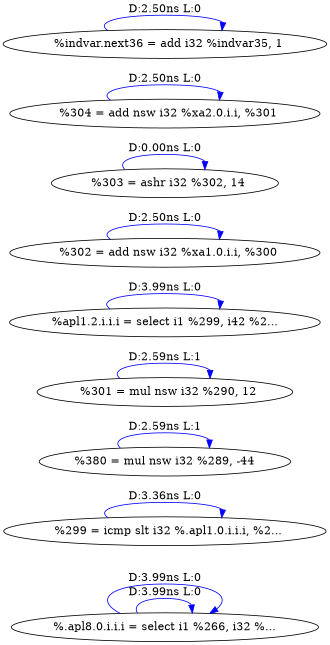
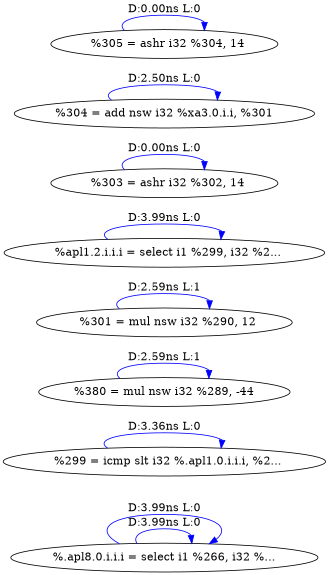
  digraph {
    rankdir=LR
    edge [color=blue]
    n1 [label="%.apl8.0.i.i.i = select i1 %266, i32 %..."]
    n2 [label="  %299 = icmp slt i32 %.apl1.0.i.i.i, %2..."]
    n3 [label="%380 = mul nsw i32 %289, -44"]
    n4 [label="  %301 = mul nsw i32 %290, 12"]
-   n5 [label="%apl1.2.i.i.i = select i1 %299, i42 %2..."]
-   n6 [label="  %302 = add nsw i32 %xa1.0.i.i, %300"]
+   n5 [label="  %apl1.2.i.i.i = select i1 %299, i32 %2..."]
    n7 [label="  %303 = ashr i32 %302, 14"]
-   n8 [label="  %304 = add nsw i32 %xa2.0.i.i, %301"]
-   n10 [label="  %indvar.next36 = add i32 %indvar35, 1"]
+   n8 [label="%304 = add nsw i32 %xa3.0.i.i, %301"]
+   n9 [label="  %305 = ashr i32 %304, 14"]
    n1 -> n1 [label="D:3.99ns L:0"]
    n1 -> n1 [label="D:3.99ns L:0"]
    n2 -> n2 [label="D:3.36ns L:0"]
    n3 -> n3 [label="D:2.59ns L:1"]
    n4 -> n4 [label="D:2.59ns L:1"]
    n5 -> n5 [label="D:3.99ns L:0"]
-   n6 -> n6 [label="D:2.50ns L:0"]
    n7 -> n7 [label="D:0.00ns L:0"]
    n8 -> n8 [label="D:2.50ns L:0"]
-   n10 -> n10 [label="D:2.50ns L:0"]
+   n9 -> n9 [label="D:0.00ns L:0"]
  }
